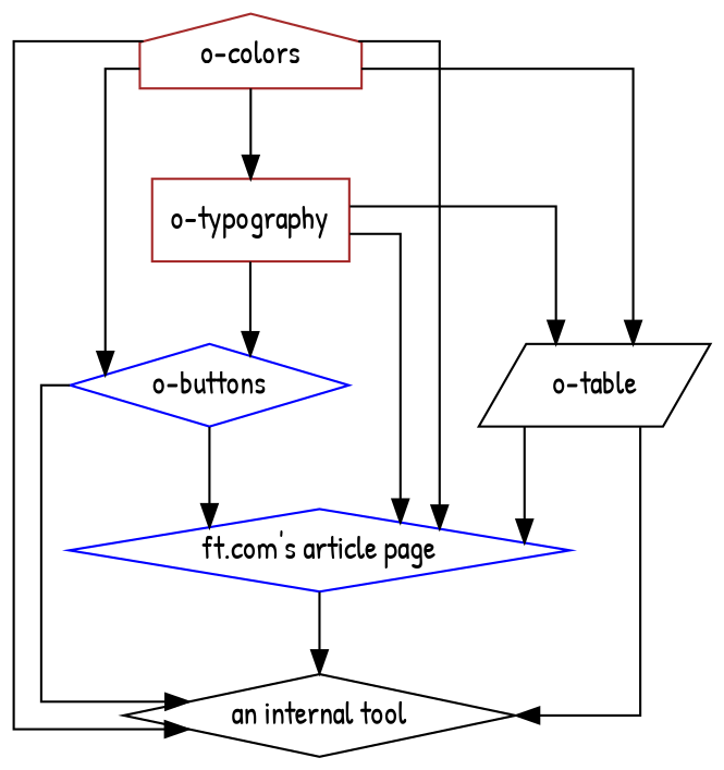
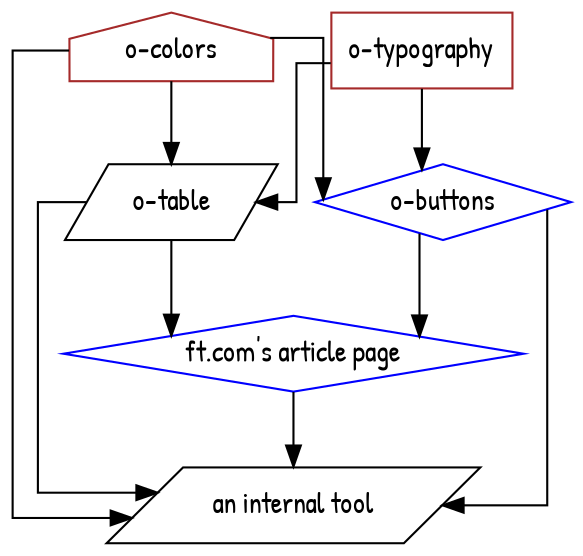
  digraph {
    concentrate=true
    fontname="Patrick Hand"
    splines=ortho
    node [color=brown fontname="Patrick Hand" shape=diamond]
    edge [fontname="Patrick Hand"]
    "o-colors" [shape=house]
    "o-typography" [shape=box]
    "o-buttons" [color=blue]
    "o-table" [color=black shape=parallelogram]
    "ft.com's article page" [color=blue]
-   "an internal tool" [color=black]
-   "o-colors" -> "o-typography"
+   "an internal tool" [color=black shape=parallelogram]
    "o-colors" -> "o-buttons"
    "o-colors" -> "o-table"
-   "o-colors" -> "ft.com's article page"
    "o-colors" -> "an internal tool"
    "o-typography" -> "o-buttons"
    "o-typography" -> "o-table"
-   "o-typography" -> "ft.com's article page"
    "o-buttons" -> "ft.com's article page"
    "o-buttons" -> "ft.com's article page"
    "o-buttons" -> "an internal tool"
    "o-buttons" -> "an internal tool"
    "o-table" -> "ft.com's article page"
    "o-table" -> "an internal tool"
    "ft.com's article page" -> "an internal tool"
  }
